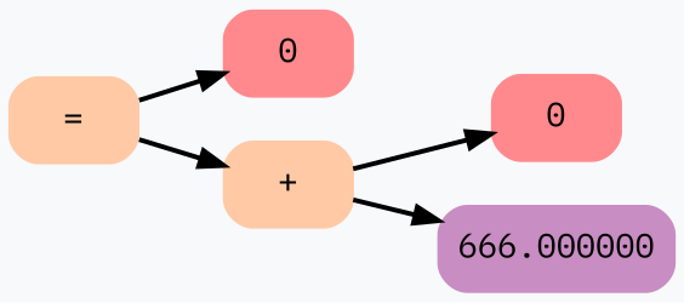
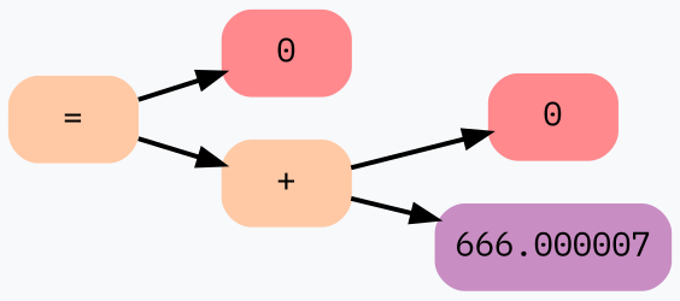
  digraph {
    bgcolor="#F7F9FB"
    rankdir=LR
    fontname="IBM Plex Mono"
    node [color="#FFC9A5" shape=Mrecord style=filled fontname="IBM Plex Mono"]
    edge [style=bold weight=1000 fontname="IBM Plex Mono"]
    n1 [label="= "]
    n2 [color="#FF898D" label="0 "]
    n3 [label="+ "]
    n4 [color="#FF898D" label="0 "]
-   n5 [color="#C88DC2" label="666.000000 "]
+   n5 [color="#C88DC2" label=666.000007]
    n1 -> n2
    n1 -> n3
    n3 -> n4
    n3 -> n5
  }
